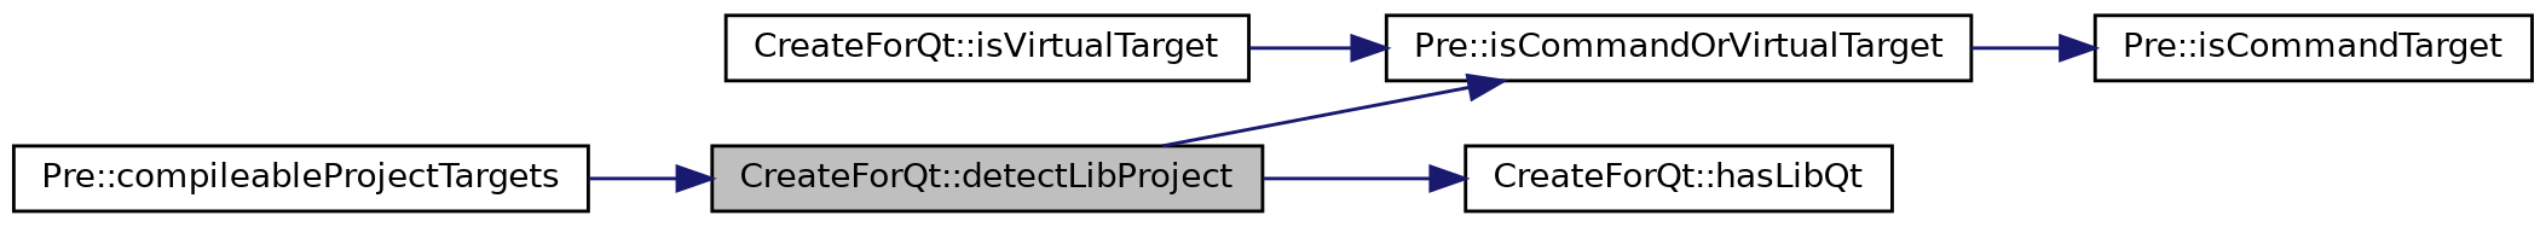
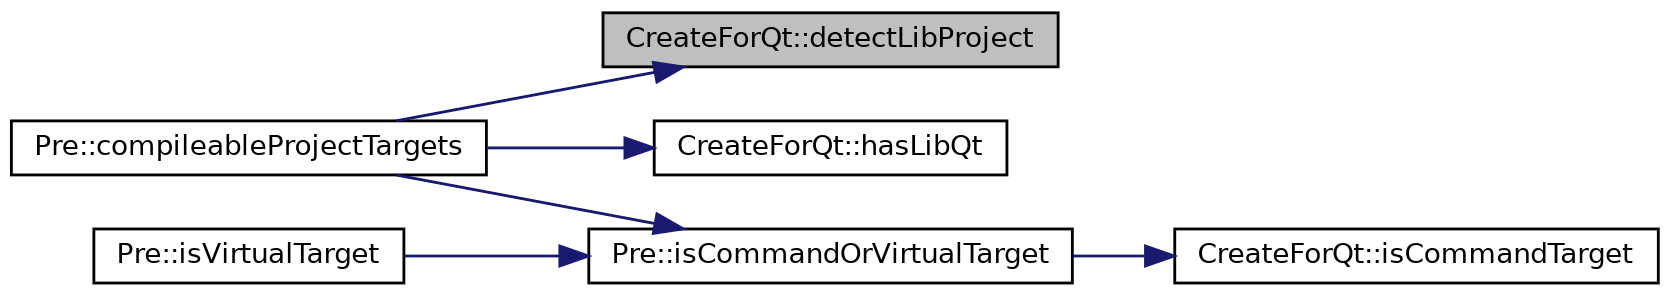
  digraph {
    rankdir=LR
    node [color=black fillcolor=white fontname=Helvetica fontsize=10 shape=record style=filled]
    edge [color=midnightblue fontname=Helvetica fontsize=10 labelfontname=Helvetica labelfontsize=10 style=solid]
    n1 [fillcolor=grey75 fontcolor=black height=0.2 label="CreateForQt::detectLibProject" width=0.4]
    n2 [height=0.2 label="CreateForQt::hasLibQt" width=0.4]
    n3 [height=0.2 label="Pre::compileableProjectTargets" width=0.4]
    n4 [height=0.2 label="Pre::isCommandOrVirtualTarget" width=0.4]
-   n5 [height=0.2 label="Pre::isCommandTarget" width=0.4]
-   n6 [height=0.2 label="CreateForQt::isVirtualTarget" width=0.4]
-   n1 -> n2
+   n5 [height=0.2 label="CreateForQt::isCommandTarget" width=0.4]
+   n6 [height=0.2 label="Pre::isVirtualTarget" width=0.4]
+   n3 -> n2
    n3 -> n1
-   n1 -> n4
+   n3 -> n4
    n4 -> n5
    n6 -> n4
  }
